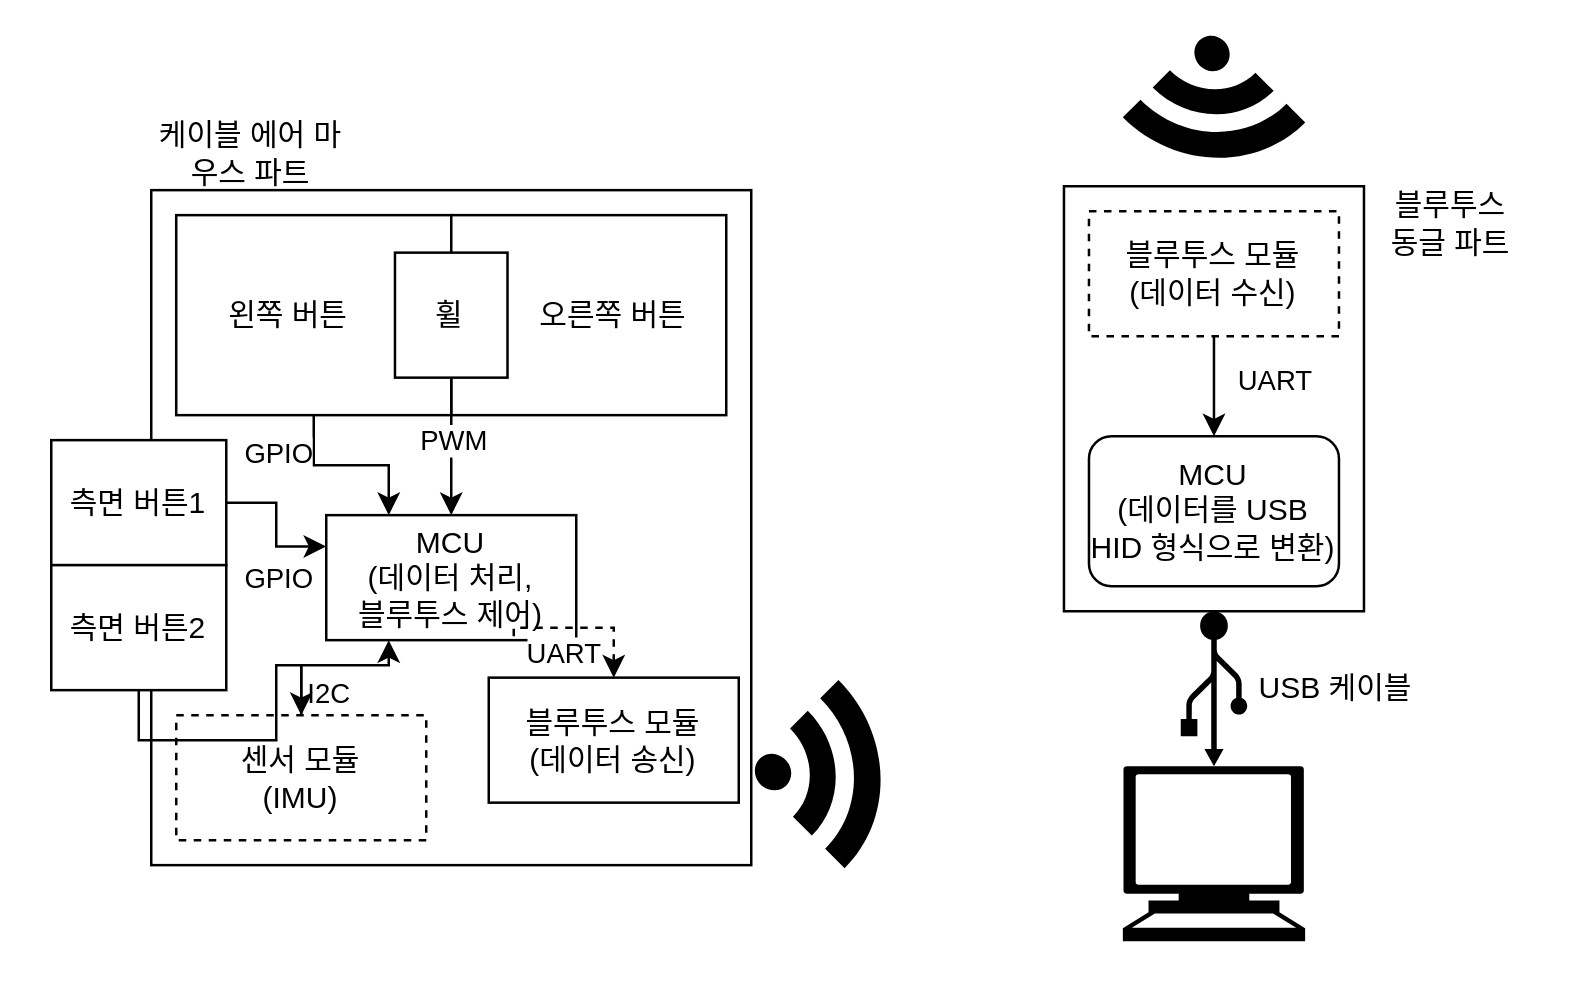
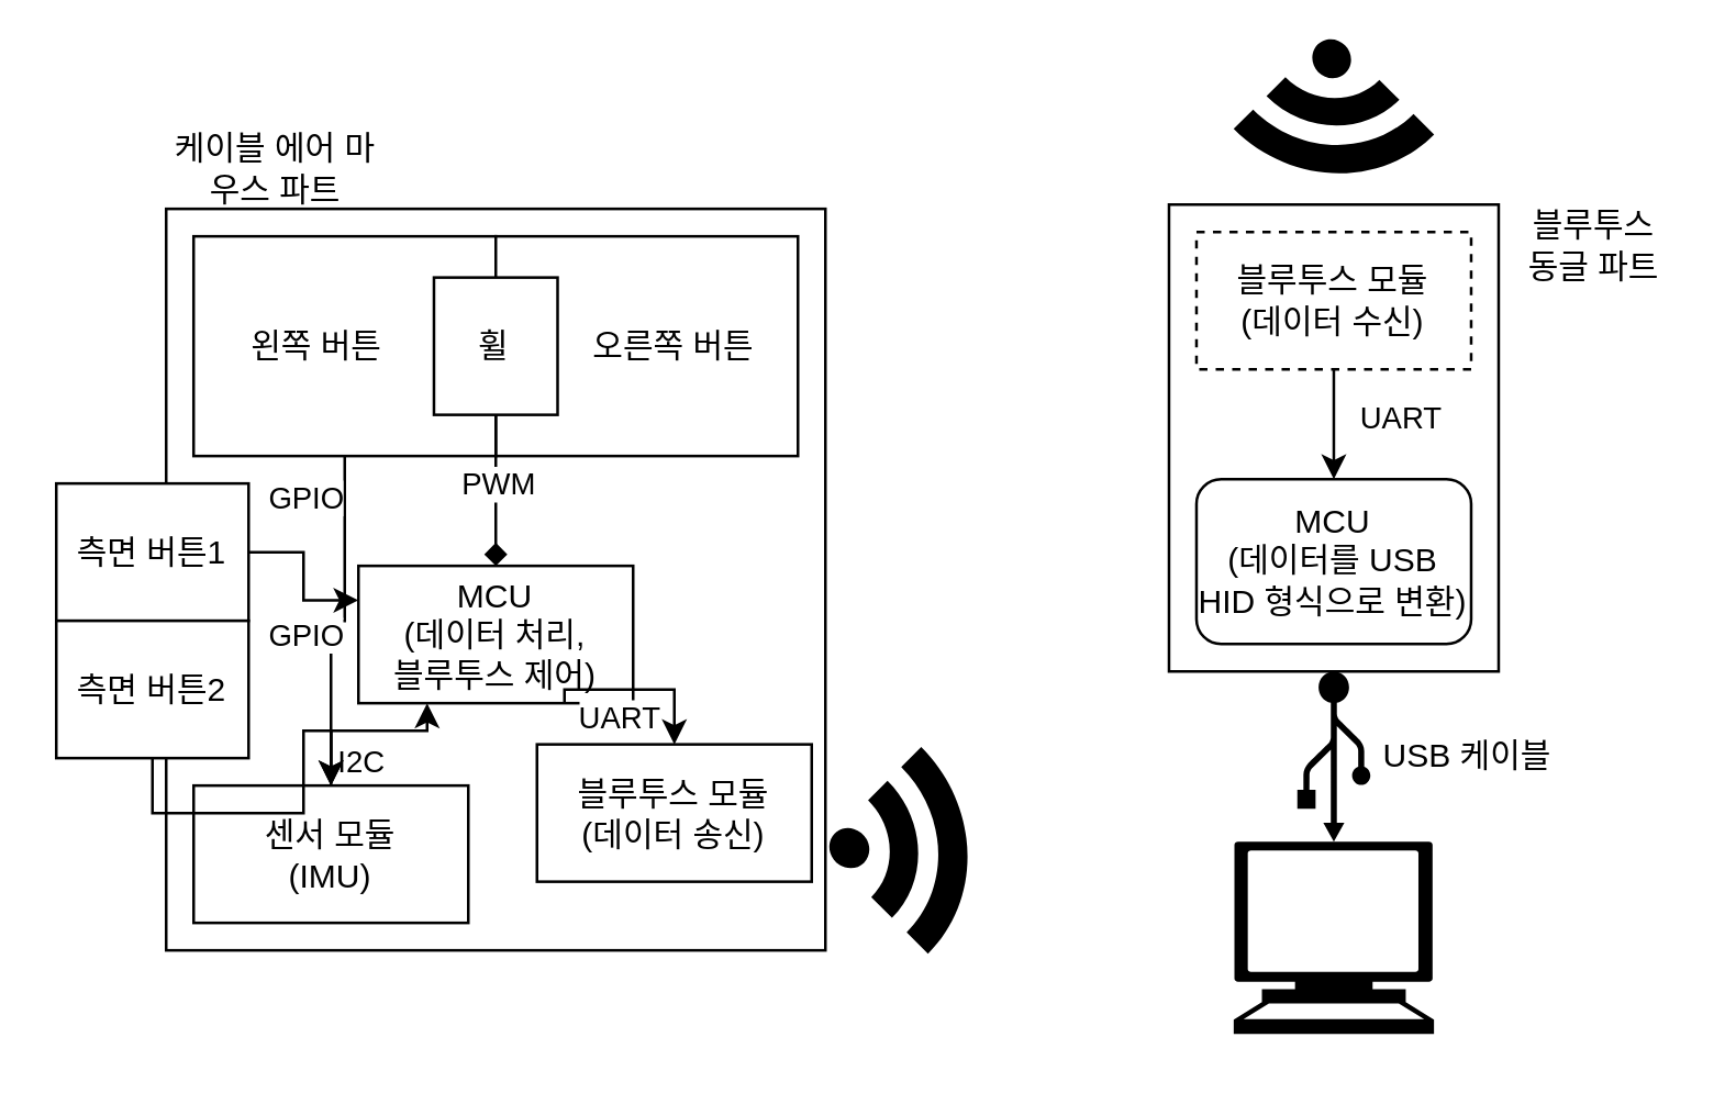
  <mxCell id="0" />
  <mxCell id="1" parent="0" />
  <mxCell id="2" value="" style="rounded=0;whiteSpace=wrap;html=1;" parent="1" vertex="1"><mxGeometry x="60" y="75.56" width="240" height="270" as="geometry" /></mxCell>
  <mxCell id="3" style="edgeStyle=orthogonalEdgeStyle;rounded=0;orthogonalLoop=1;jettySize=auto;html=1;entryX=0.25;entryY=1;entryDx=0;entryDy=0;" edge="1" parent="1" source="5" target="6"><mxGeometry relative="1" as="geometry" /></mxCell>
  <mxCell id="4" value="I2C" style="edgeLabel;html=1;align=center;verticalAlign=middle;resizable=0;points=[];" vertex="1" connectable="0" parent="3"><mxGeometry x="-0.323" y="1" relative="1" as="geometry"><mxPoint x="8" y="12" as="offset" /></mxGeometry></mxCell>
- <mxCell id="5" value="센서 모듈&lt;br&gt;(IMU)" style="rounded=0;whiteSpace=wrap;html=1;dashed=1;" parent="1" vertex="1"><mxGeometry x="70" y="285.56" width="100" height="50" as="geometry" /></mxCell>
+ <mxCell id="5" value="센서 모듈&lt;br&gt;(IMU)" style="rounded=0;whiteSpace=wrap;html=1;" parent="1" vertex="1"><mxGeometry x="70" y="285.56" width="100" height="50" as="geometry" /></mxCell>
  <mxCell id="6" value="MCU&lt;br&gt;(데이터 처리, &lt;br&gt;블루투스 제어)" style="rounded=0;whiteSpace=wrap;html=1;" parent="1" vertex="1"><mxGeometry x="130" y="205.56" width="100" height="50" as="geometry" /></mxCell>
- <mxCell id="7" style="edgeStyle=orthogonalEdgeStyle;rounded=0;orthogonalLoop=1;jettySize=auto;html=1;entryX=0.75;entryY=1;entryDx=0;entryDy=0;startArrow=classic;startFill=1;endArrow=none;endFill=0;dashed=1;" edge="1" parent="1" source="9" target="6"><mxGeometry relative="1" as="geometry" /></mxCell>
+ <mxCell id="7" style="edgeStyle=orthogonalEdgeStyle;rounded=0;orthogonalLoop=1;jettySize=auto;html=1;entryX=0.75;entryY=1;entryDx=0;entryDy=0;startArrow=classic;startFill=1;endArrow=none;endFill=0;" edge="1" parent="1" source="9" target="6"><mxGeometry relative="1" as="geometry" /></mxCell>
  <mxCell id="8" value="UART" style="edgeLabel;html=1;align=center;verticalAlign=middle;resizable=0;points=[];" vertex="1" connectable="0" parent="7"><mxGeometry x="-0.079" y="-2" relative="1" as="geometry"><mxPoint x="-10" y="12" as="offset" /></mxGeometry></mxCell>
  <mxCell id="9" value="블루투스 모듈&lt;br&gt;(데이터 송신)" style="rounded=0;whiteSpace=wrap;html=1;" parent="1" vertex="1"><mxGeometry x="195" y="270.56" width="100" height="50" as="geometry" /></mxCell>
  <mxCell id="10" value="케이블 에어 마우스 파트" style="text;html=1;align=center;verticalAlign=middle;whiteSpace=wrap;rounded=0;" parent="1" vertex="1"><mxGeometry x="60" y="45.56" width="80" height="30" as="geometry" /></mxCell>
  <mxCell id="11" value="" style="shape=mxgraph.signs.tech.rss;html=1;pointerEvents=1;fillColor=#000000;strokeColor=none;verticalLabelPosition=bottom;verticalAlign=top;align=center;sketch=0;rotation=-45;direction=west;" vertex="1" parent="1"><mxGeometry x="460.01" y="20.87" width="50.17" height="53.13" as="geometry" /></mxCell>
  <mxCell id="12" value="" style="rounded=0;whiteSpace=wrap;html=1;" vertex="1" parent="1"><mxGeometry x="425.09" y="74" width="120" height="170" as="geometry" /></mxCell>
  <mxCell id="13" style="edgeStyle=orthogonalEdgeStyle;rounded=0;orthogonalLoop=1;jettySize=auto;html=1;entryX=0.5;entryY=1;entryDx=0;entryDy=0;startArrow=classic;startFill=1;endArrow=none;endFill=0;" edge="1" parent="1" source="15" target="16"><mxGeometry relative="1" as="geometry" /></mxCell>
  <mxCell id="14" value="UART&amp;nbsp;" style="edgeLabel;html=1;align=center;verticalAlign=middle;resizable=0;points=[];" vertex="1" connectable="0" parent="13"><mxGeometry x="0.2" y="1" relative="1" as="geometry"><mxPoint x="26" y="1" as="offset" /></mxGeometry></mxCell>
  <mxCell id="15" value="MCU&lt;br&gt;(데이터를 USB HID 형식으로 변환)" style="whiteSpace=wrap;html=1;rounded=1;" vertex="1" parent="1"><mxGeometry x="435.09" y="174" width="100" height="60" as="geometry" /></mxCell>
  <mxCell id="16" value="블루투스 모듈&lt;br&gt;(데이터 수신)" style="rounded=0;whiteSpace=wrap;html=1;dashed=1;" vertex="1" parent="1"><mxGeometry x="435.09" y="84" width="100" height="50" as="geometry" /></mxCell>
  <mxCell id="17" value="" style="shape=mxgraph.signs.tech.usb;html=1;pointerEvents=1;fillColor=#000000;strokeColor=none;verticalLabelPosition=bottom;verticalAlign=top;align=center;sketch=0;rotation=-180;" vertex="1" parent="1"><mxGeometry x="471.79" y="244" width="26.59" height="62" as="geometry" /></mxCell>
  <mxCell id="18" value="" style="shape=mxgraph.signs.tech.computer;html=1;pointerEvents=1;fillColor=#000000;strokeColor=none;verticalLabelPosition=bottom;verticalAlign=top;align=center;sketch=0;" vertex="1" parent="1"><mxGeometry x="448.64" y="306" width="72.91" height="70" as="geometry" /></mxCell>
  <mxCell id="19" value="USB 케이블" style="text;html=1;align=center;verticalAlign=middle;whiteSpace=wrap;rounded=0;" vertex="1" parent="1"><mxGeometry x="498.38" y="260" width="71.62" height="30" as="geometry" /></mxCell>
  <mxCell id="20" value="블루투스 동글 파트" style="text;html=1;align=center;verticalAlign=middle;whiteSpace=wrap;rounded=0;" vertex="1" parent="1"><mxGeometry x="550" y="74" width="60" height="30" as="geometry" /></mxCell>
- <mxCell id="21" style="edgeStyle=orthogonalEdgeStyle;rounded=0;orthogonalLoop=1;jettySize=auto;html=1;entryX=0.25;entryY=0;entryDx=0;entryDy=0;" edge="1" parent="1" source="22" target="6"><mxGeometry relative="1" as="geometry" /></mxCell>
+ <mxCell id="21" style="edgeStyle=orthogonalEdgeStyle;rounded=0;orthogonalLoop=1;jettySize=auto;html=1;" edge="1" parent="1" source="22" target="5"><mxGeometry relative="1" as="geometry" /></mxCell>
  <mxCell id="22" value="왼쪽 버튼&amp;nbsp; &amp;nbsp; &amp;nbsp;&amp;nbsp;" style="rounded=0;whiteSpace=wrap;html=1;" vertex="1" parent="1"><mxGeometry x="69.99" y="85.56" width="110.01" height="80" as="geometry" /></mxCell>
  <mxCell id="23" value="&amp;nbsp; &amp;nbsp; &amp;nbsp; 오른쪽 버튼" style="rounded=0;whiteSpace=wrap;html=1;" vertex="1" parent="1"><mxGeometry x="180" y="85.56" width="110" height="80" as="geometry" /></mxCell>
- <mxCell id="24" style="edgeStyle=orthogonalEdgeStyle;rounded=0;orthogonalLoop=1;jettySize=auto;html=1;entryX=0.5;entryY=0;entryDx=0;entryDy=0;" edge="1" parent="1" source="26" target="6"><mxGeometry relative="1" as="geometry" /></mxCell>
+ <mxCell id="24" style="edgeStyle=orthogonalEdgeStyle;rounded=0;orthogonalLoop=1;jettySize=auto;html=1;entryX=0.5;entryY=0;entryDx=0;entryDy=0;endArrow=diamond;" edge="1" parent="1" source="26" target="6"><mxGeometry relative="1" as="geometry" /></mxCell>
  <mxCell id="25" value="PWM" style="edgeLabel;html=1;align=center;verticalAlign=middle;resizable=0;points=[];" vertex="1" connectable="0" parent="24"><mxGeometry x="-0.08" relative="1" as="geometry"><mxPoint as="offset" /></mxGeometry></mxCell>
  <mxCell id="26" value="휠" style="rounded=0;whiteSpace=wrap;html=1;" vertex="1" parent="1"><mxGeometry x="157.49" y="100.56" width="45.01" height="50" as="geometry" /></mxCell>
  <mxCell id="27" style="edgeStyle=orthogonalEdgeStyle;rounded=0;orthogonalLoop=1;jettySize=auto;html=1;entryX=0;entryY=0.25;entryDx=0;entryDy=0;" edge="1" parent="1" source="28" target="6"><mxGeometry relative="1" as="geometry" /></mxCell>
  <mxCell id="28" value="측면 버튼1" style="rounded=0;whiteSpace=wrap;html=1;" vertex="1" parent="1"><mxGeometry x="20" y="175.56" width="70.01" height="50" as="geometry" /></mxCell>
  <mxCell id="29" style="edgeStyle=orthogonalEdgeStyle;rounded=0;orthogonalLoop=1;jettySize=auto;html=1;" edge="1" parent="1" source="30" target="5"><mxGeometry relative="1" as="geometry" /></mxCell>
  <mxCell id="30" value="측면 버튼2" style="rounded=0;whiteSpace=wrap;html=1;" vertex="1" parent="1"><mxGeometry x="20" y="225.56" width="70.01" height="50" as="geometry" /></mxCell>
  <mxCell id="31" value="GPIO" style="edgeLabel;html=1;align=center;verticalAlign=middle;resizable=0;points=[];" vertex="1" connectable="0" parent="1"><mxGeometry x="110.001" y="180.559" as="geometry" /></mxCell>
  <mxCell id="32" value="GPIO" style="edgeLabel;html=1;align=center;verticalAlign=middle;resizable=0;points=[];" vertex="1" connectable="0" parent="1"><mxGeometry x="110.001" y="230.559" as="geometry" /></mxCell>
  <mxCell id="33" value="" style="shape=mxgraph.signs.tech.rss;html=1;pointerEvents=1;fillColor=#000000;strokeColor=none;verticalLabelPosition=bottom;verticalAlign=top;align=center;sketch=0;rotation=45;" vertex="1" parent="1"><mxGeometry x="308.59" y="283.41" width="55" height="51.56" as="geometry" /></mxCell>
